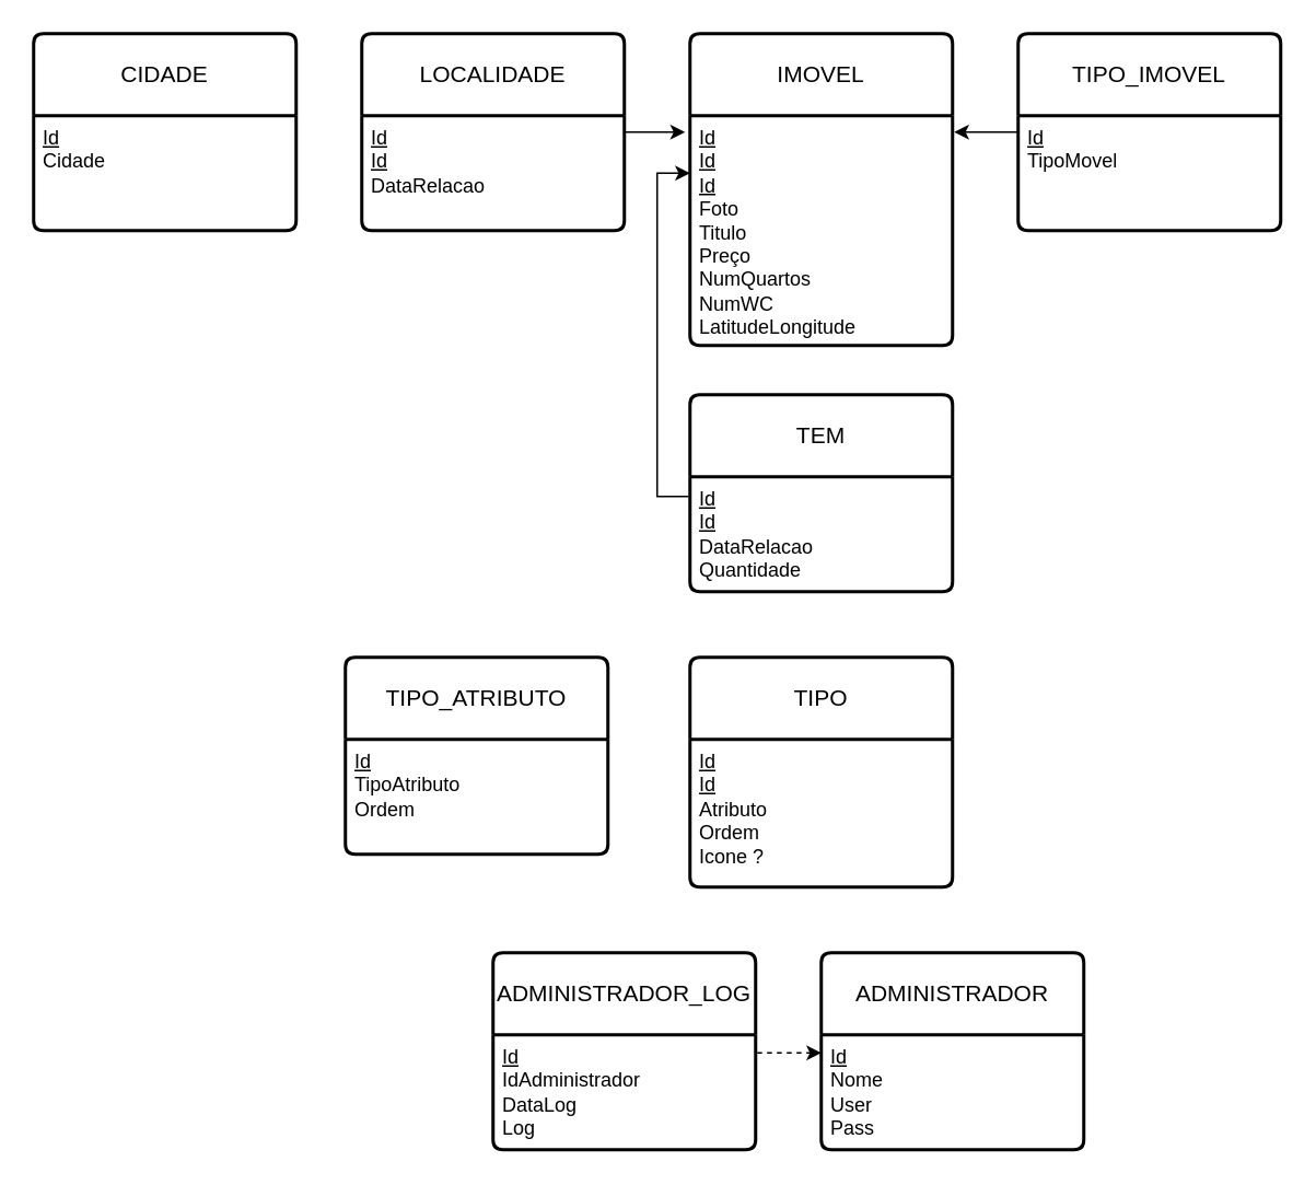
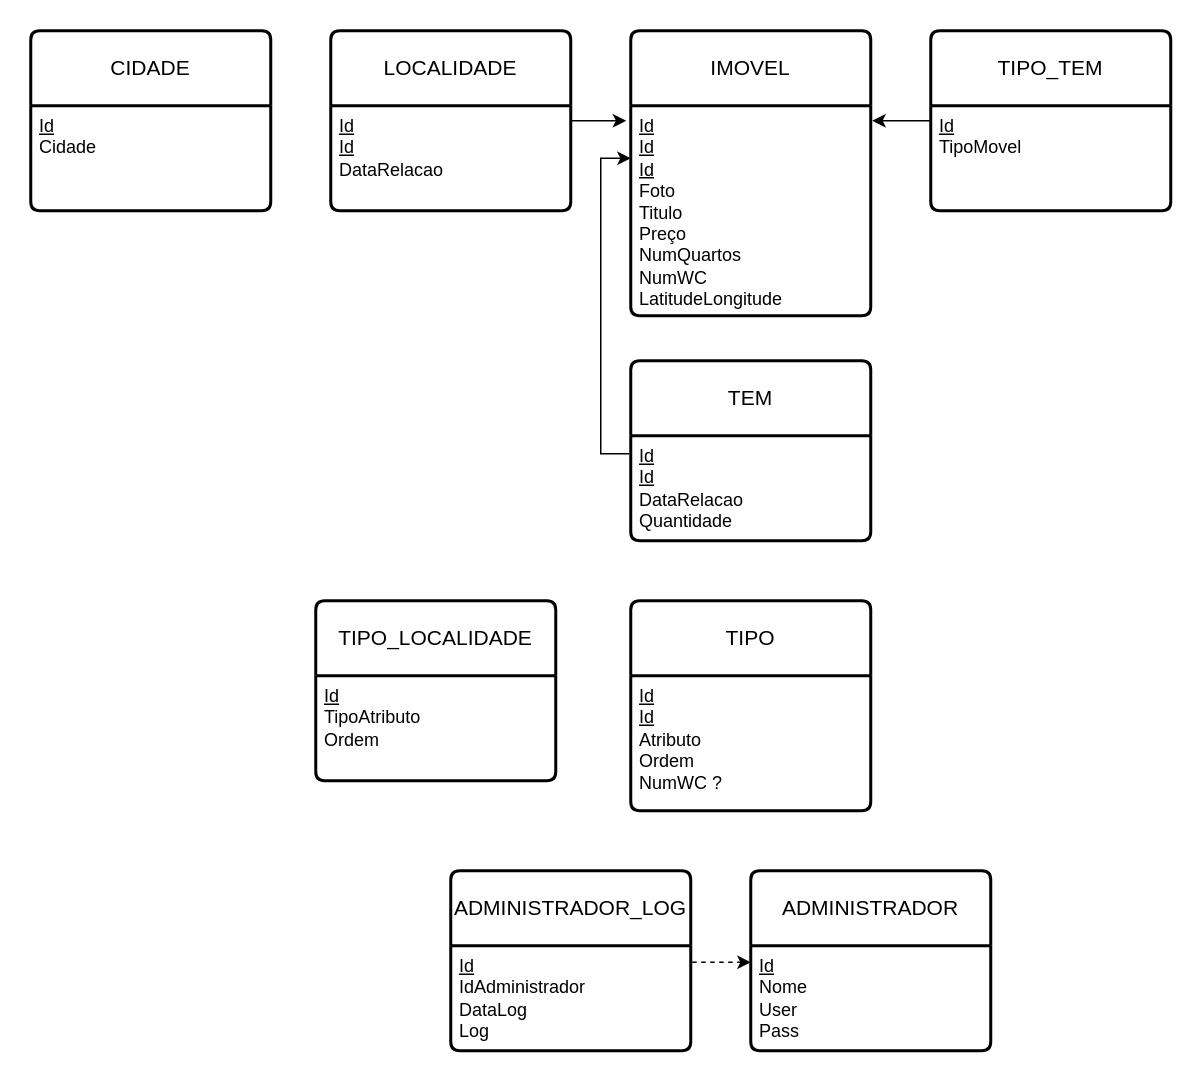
  <mxCell id="0" />
  <mxCell id="1" parent="0" />
  <mxCell id="2" value="ADMINISTRADOR" style="swimlane;childLayout=stackLayout;horizontal=1;startSize=50;horizontalStack=0;rounded=1;fontSize=14;fontStyle=0;strokeWidth=2;resizeParent=0;resizeLast=1;shadow=0;dashed=0;align=center;arcSize=4;whiteSpace=wrap;html=1;" parent="1" vertex="1"><mxGeometry x="500" y="580" width="160" height="120" as="geometry" /></mxCell>
  <mxCell id="3" value="&lt;u&gt;Id&lt;/u&gt;&lt;div&gt;Nome&lt;/div&gt;&lt;div&gt;User&lt;br&gt;Pass&lt;/div&gt;" style="align=left;strokeColor=none;fillColor=none;spacingLeft=4;spacingRight=4;fontSize=12;verticalAlign=top;resizable=0;rotatable=0;part=1;html=1;whiteSpace=wrap;" parent="2" vertex="1"><mxGeometry y="50" width="160" height="70" as="geometry" /></mxCell>
- <mxCell id="4" value="TIPO_IMOVEL" style="swimlane;childLayout=stackLayout;horizontal=1;startSize=50;horizontalStack=0;rounded=1;fontSize=14;fontStyle=0;strokeWidth=2;resizeParent=0;resizeLast=1;shadow=0;dashed=0;align=center;arcSize=4;whiteSpace=wrap;html=1;" parent="1" vertex="1"><mxGeometry x="620" y="20" width="160" height="120" as="geometry" /></mxCell>
+ <mxCell id="4" value="TIPO_TEM" style="swimlane;childLayout=stackLayout;horizontal=1;startSize=50;horizontalStack=0;rounded=1;fontSize=14;fontStyle=0;strokeWidth=2;resizeParent=0;resizeLast=1;shadow=0;dashed=0;align=center;arcSize=4;whiteSpace=wrap;html=1;" parent="1" vertex="1"><mxGeometry x="620" y="20" width="160" height="120" as="geometry" /></mxCell>
  <mxCell id="5" value="&lt;u&gt;Id&lt;/u&gt;&lt;div&gt;TipoMovel&lt;/div&gt;" style="align=left;strokeColor=none;fillColor=none;spacingLeft=4;spacingRight=4;fontSize=12;verticalAlign=top;resizable=0;rotatable=0;part=1;html=1;whiteSpace=wrap;" parent="4" vertex="1"><mxGeometry y="50" width="160" height="70" as="geometry" /></mxCell>
  <mxCell id="6" value="CIDADE" style="swimlane;childLayout=stackLayout;horizontal=1;startSize=50;horizontalStack=0;rounded=1;fontSize=14;fontStyle=0;strokeWidth=2;resizeParent=0;resizeLast=1;shadow=0;dashed=0;align=center;arcSize=4;whiteSpace=wrap;html=1;" parent="1" vertex="1"><mxGeometry x="20" y="20" width="160" height="120" as="geometry" /></mxCell>
  <mxCell id="7" value="&lt;div&gt;&lt;u style=&quot;background-color: transparent; color: light-dark(rgb(0, 0, 0), rgb(255, 255, 255));&quot;&gt;Id&lt;/u&gt;&lt;/div&gt;&lt;div&gt;Cidade&lt;/div&gt;" style="align=left;strokeColor=none;fillColor=none;spacingLeft=4;spacingRight=4;fontSize=12;verticalAlign=top;resizable=0;rotatable=0;part=1;html=1;whiteSpace=wrap;" parent="6" vertex="1"><mxGeometry y="50" width="160" height="70" as="geometry" /></mxCell>
  <mxCell id="8" value="LOCALIDADE" style="swimlane;childLayout=stackLayout;horizontal=1;startSize=50;horizontalStack=0;rounded=1;fontSize=14;fontStyle=0;strokeWidth=2;resizeParent=0;resizeLast=1;shadow=0;dashed=0;align=center;arcSize=4;whiteSpace=wrap;html=1;" parent="1" vertex="1"><mxGeometry x="220" y="20" width="160" height="120" as="geometry" /></mxCell>
  <mxCell id="9" value="&lt;div&gt;&lt;u&gt;Id&lt;/u&gt;&lt;/div&gt;&lt;u&gt;Id&lt;/u&gt;&lt;div&gt;DataRelacao&lt;/div&gt;" style="align=left;strokeColor=none;fillColor=none;spacingLeft=4;spacingRight=4;fontSize=12;verticalAlign=top;resizable=0;rotatable=0;part=1;html=1;whiteSpace=wrap;" parent="8" vertex="1"><mxGeometry y="50" width="160" height="70" as="geometry" /></mxCell>
  <mxCell id="10" value="IMOVEL" style="swimlane;childLayout=stackLayout;horizontal=1;startSize=50;horizontalStack=0;rounded=1;fontSize=14;fontStyle=0;strokeWidth=2;resizeParent=0;resizeLast=1;shadow=0;dashed=0;align=center;arcSize=4;whiteSpace=wrap;html=1;" parent="1" vertex="1"><mxGeometry x="420" y="20" width="160" height="190" as="geometry" /></mxCell>
  <mxCell id="11" value="&lt;div&gt;&lt;u&gt;Id&lt;/u&gt;&lt;/div&gt;&lt;div&gt;&lt;u&gt;Id&lt;/u&gt;&lt;/div&gt;&lt;u&gt;Id&lt;/u&gt;&lt;div&gt;Foto&lt;/div&gt;&lt;div&gt;Titulo&lt;/div&gt;&lt;div&gt;Preço&lt;/div&gt;&lt;div&gt;NumQuartos&lt;/div&gt;&lt;div&gt;NumWC&lt;/div&gt;&lt;div&gt;LatitudeLongitude&lt;/div&gt;" style="align=left;strokeColor=none;fillColor=none;spacingLeft=4;spacingRight=4;fontSize=12;verticalAlign=top;resizable=0;rotatable=0;part=1;html=1;whiteSpace=wrap;" parent="10" vertex="1"><mxGeometry y="50" width="160" height="140" as="geometry" /></mxCell>
  <mxCell id="12" value="ADMINISTRADOR_LOG" style="swimlane;childLayout=stackLayout;horizontal=1;startSize=50;horizontalStack=0;rounded=1;fontSize=14;fontStyle=0;strokeWidth=2;resizeParent=0;resizeLast=1;shadow=0;dashed=0;align=center;arcSize=4;whiteSpace=wrap;html=1;" parent="1" vertex="1"><mxGeometry x="300" y="580" width="160" height="120" as="geometry" /></mxCell>
  <mxCell id="13" value="&lt;div&gt;&lt;u&gt;Id&lt;/u&gt;&lt;span style=&quot;background-color: transparent; color: light-dark(rgb(0, 0, 0), rgb(255, 255, 255));&quot;&gt;&lt;/span&gt;&lt;/div&gt;&lt;div&gt;&lt;span style=&quot;background-color: transparent; color: light-dark(rgb(0, 0, 0), rgb(255, 255, 255));&quot;&gt;IdAdministrador&lt;/span&gt;&lt;/div&gt;&lt;div&gt;DataLog&lt;/div&gt;&lt;div&gt;Log&lt;/div&gt;" style="align=left;strokeColor=none;fillColor=none;spacingLeft=4;spacingRight=4;fontSize=12;verticalAlign=top;resizable=0;rotatable=0;part=1;html=1;whiteSpace=wrap;" parent="12" vertex="1"><mxGeometry y="50" width="160" height="70" as="geometry" /></mxCell>
  <mxCell id="14" value="TIPO" style="swimlane;childLayout=stackLayout;horizontal=1;startSize=50;horizontalStack=0;rounded=1;fontSize=14;fontStyle=0;strokeWidth=2;resizeParent=0;resizeLast=1;shadow=0;dashed=0;align=center;arcSize=4;whiteSpace=wrap;html=1;" parent="1" vertex="1"><mxGeometry x="420" y="400" width="160" height="140" as="geometry" /></mxCell>
- <mxCell id="15" value="&lt;div&gt;&lt;u&gt;Id&lt;/u&gt;&lt;/div&gt;&lt;u&gt;Id&lt;/u&gt;&lt;div&gt;Atributo&lt;/div&gt;&lt;div&gt;Ordem&lt;/div&gt;&lt;div&gt;Icone ?&lt;/div&gt;" style="align=left;strokeColor=none;fillColor=none;spacingLeft=4;spacingRight=4;fontSize=12;verticalAlign=top;resizable=0;rotatable=0;part=1;html=1;whiteSpace=wrap;" parent="14" vertex="1"><mxGeometry y="50" width="160" height="90" as="geometry" /></mxCell>
- <mxCell id="16" value="TIPO_ATRIBUTO" style="swimlane;childLayout=stackLayout;horizontal=1;startSize=50;horizontalStack=0;rounded=1;fontSize=14;fontStyle=0;strokeWidth=2;resizeParent=0;resizeLast=1;shadow=0;dashed=0;align=center;arcSize=4;whiteSpace=wrap;html=1;" parent="1" vertex="1"><mxGeometry x="210" y="400" width="160" height="120" as="geometry" /></mxCell>
+ <mxCell id="15" value="&lt;div&gt;&lt;u&gt;Id&lt;/u&gt;&lt;/div&gt;&lt;u&gt;Id&lt;/u&gt;&lt;div&gt;Atributo&lt;/div&gt;&lt;div&gt;Ordem&lt;/div&gt;&lt;div&gt;NumWC ?&lt;/div&gt;" style="align=left;strokeColor=none;fillColor=none;spacingLeft=4;spacingRight=4;fontSize=12;verticalAlign=top;resizable=0;rotatable=0;part=1;html=1;whiteSpace=wrap;" parent="14" vertex="1"><mxGeometry y="50" width="160" height="90" as="geometry" /></mxCell>
+ <mxCell id="16" value="TIPO_LOCALIDADE" style="swimlane;childLayout=stackLayout;horizontal=1;startSize=50;horizontalStack=0;rounded=1;fontSize=14;fontStyle=0;strokeWidth=2;resizeParent=0;resizeLast=1;shadow=0;dashed=0;align=center;arcSize=4;whiteSpace=wrap;html=1;" parent="1" vertex="1"><mxGeometry x="210" y="400" width="160" height="120" as="geometry" /></mxCell>
  <mxCell id="17" value="&lt;u&gt;Id&lt;/u&gt;&lt;div&gt;TipoAtributo&lt;/div&gt;&lt;div&gt;Ordem&lt;/div&gt;" style="align=left;strokeColor=none;fillColor=none;spacingLeft=4;spacingRight=4;fontSize=12;verticalAlign=top;resizable=0;rotatable=0;part=1;html=1;whiteSpace=wrap;" parent="16" vertex="1"><mxGeometry y="50" width="160" height="70" as="geometry" /></mxCell>
  <mxCell id="18" style="edgeStyle=orthogonalEdgeStyle;rounded=0;orthogonalLoop=1;jettySize=auto;html=1;exitX=1.006;exitY=0.157;exitDx=0;exitDy=0;entryX=0;entryY=0.157;entryDx=0;entryDy=0;entryPerimeter=0;exitPerimeter=0;dashed=1;" edge="1" parent="1" source="13" target="3"><mxGeometry relative="1" as="geometry" /></mxCell>
  <mxCell id="19" style="edgeStyle=orthogonalEdgeStyle;rounded=0;orthogonalLoop=1;jettySize=auto;html=1;exitX=0;exitY=0.5;exitDx=0;exitDy=0;entryX=1.006;entryY=0.077;entryDx=0;entryDy=0;entryPerimeter=0;" edge="1" parent="1" source="4" target="11"><mxGeometry relative="1" as="geometry" /></mxCell>
  <mxCell id="20" style="edgeStyle=orthogonalEdgeStyle;rounded=0;orthogonalLoop=1;jettySize=auto;html=1;entryX=-0.019;entryY=0.071;entryDx=0;entryDy=0;entryPerimeter=0;exitX=1;exitY=0.143;exitDx=0;exitDy=0;exitPerimeter=0;" edge="1" parent="1" source="9" target="11"><mxGeometry relative="1" as="geometry"><mxPoint x="340" y="80" as="sourcePoint" /><mxPoint x="419" y="81" as="targetPoint" /><Array as="points" /></mxGeometry></mxCell>
  <mxCell id="21" value="TEM" style="swimlane;childLayout=stackLayout;horizontal=1;startSize=50;horizontalStack=0;rounded=1;fontSize=14;fontStyle=0;strokeWidth=2;resizeParent=0;resizeLast=1;shadow=0;dashed=0;align=center;arcSize=4;whiteSpace=wrap;html=1;" vertex="1" parent="1"><mxGeometry x="420" y="240" width="160" height="120" as="geometry" /></mxCell>
  <mxCell id="22" value="&lt;u&gt;Id&lt;/u&gt;&lt;div&gt;&lt;u&gt;Id&lt;/u&gt;&lt;/div&gt;&lt;div&gt;DataRelacao&lt;/div&gt;&lt;div&gt;Quantidade&lt;/div&gt;" style="align=left;strokeColor=none;fillColor=none;spacingLeft=4;spacingRight=4;fontSize=12;verticalAlign=top;resizable=0;rotatable=0;part=1;html=1;whiteSpace=wrap;" vertex="1" parent="21"><mxGeometry y="50" width="160" height="70" as="geometry" /></mxCell>
  <mxCell id="23" style="edgeStyle=orthogonalEdgeStyle;rounded=0;orthogonalLoop=1;jettySize=auto;html=1;exitX=-0.006;exitY=0.171;exitDx=0;exitDy=0;entryX=0;entryY=0.25;entryDx=0;entryDy=0;exitPerimeter=0;" edge="1" parent="1" source="22" target="11"><mxGeometry relative="1" as="geometry" /></mxCell>
